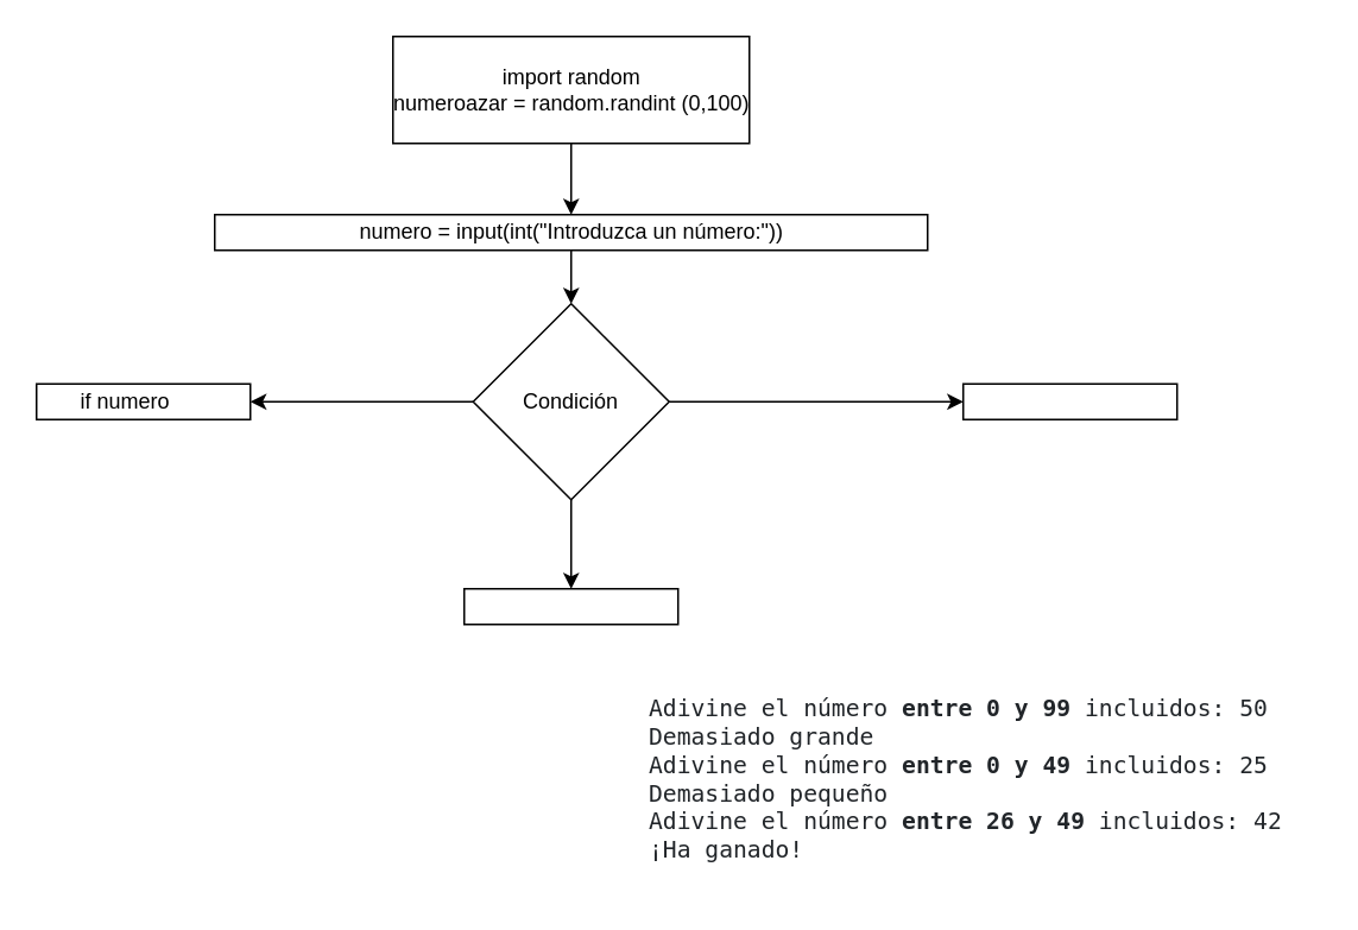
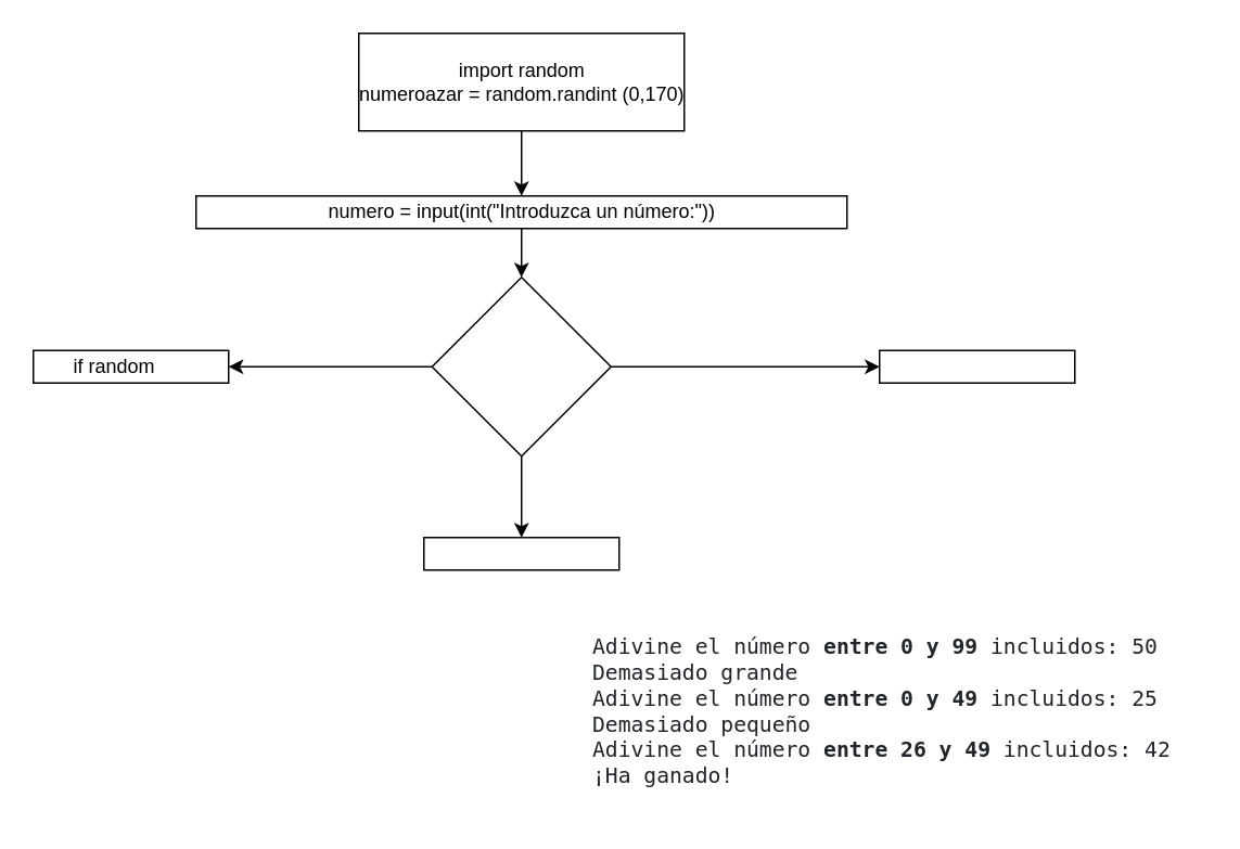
  <mxCell id="0" />
  <mxCell id="1" parent="0" />
  <mxCell id="2" style="edgeStyle=none;html=1;" edge="1" parent="1" source="3"><mxGeometry relative="1" as="geometry"><mxPoint x="320" y="120" as="targetPoint" /></mxGeometry></mxCell>
  <mxCell id="3" value="" style="rounded=0;whiteSpace=wrap;html=1;" parent="1" vertex="1"><mxGeometry x="220" y="20" width="200" height="60" as="geometry" /></mxCell>
  <mxCell id="4" style="edgeStyle=none;html=1;" edge="1" parent="1" source="7"><mxGeometry relative="1" as="geometry"><mxPoint x="540" y="225" as="targetPoint" /></mxGeometry></mxCell>
  <mxCell id="5" style="edgeStyle=none;html=1;exitX=0;exitY=0.5;exitDx=0;exitDy=0;" edge="1" parent="1" source="7"><mxGeometry relative="1" as="geometry"><mxPoint x="140" y="225" as="targetPoint" /></mxGeometry></mxCell>
  <mxCell id="6" style="edgeStyle=none;html=1;" edge="1" parent="1" source="7"><mxGeometry relative="1" as="geometry"><mxPoint x="320" y="330" as="targetPoint" /></mxGeometry></mxCell>
  <mxCell id="7" value="" style="rhombus;whiteSpace=wrap;html=1;" vertex="1" parent="1"><mxGeometry x="265" y="170" width="110" height="110" as="geometry" /></mxCell>
- <mxCell id="8" value="Condición" style="text;html=1;strokeColor=none;fillColor=none;align=center;verticalAlign=middle;whiteSpace=wrap;rounded=0;" vertex="1" parent="1"><mxGeometry x="290" y="210" width="60" height="30" as="geometry" /></mxCell>
- <mxCell id="9" value="import random&lt;br&gt;numeroazar = random.randint (0,100)" style="text;html=1;resizable=0;autosize=1;align=center;verticalAlign=middle;points=[];fillColor=none;strokeColor=none;rounded=0;" vertex="1" parent="1"><mxGeometry x="210" y="35" width="220" height="30" as="geometry" /></mxCell>
+ <mxCell id="9" value="import random&lt;br&gt;numeroazar = random.randint (0,170)" style="text;html=1;resizable=0;autosize=1;align=center;verticalAlign=middle;points=[];fillColor=none;strokeColor=none;rounded=0;" vertex="1" parent="1"><mxGeometry x="210" y="35" width="220" height="30" as="geometry" /></mxCell>
  <mxCell id="10" value="&lt;pre style=&quot;box-sizing: border-box ; font-family: , &amp;#34;menlo&amp;#34; , &amp;#34;monaco&amp;#34; , &amp;#34;consolas&amp;#34; , &amp;#34;liberation mono&amp;#34; , &amp;#34;courier new&amp;#34; , monospace ; font-size: 13.125px ; margin-top: 0px ; margin-bottom: 1rem ; overflow: auto ; color: rgb(33 , 37 , 41) ; text-align: left ; background-color: rgba(255 , 255 , 255 , 0.85)&quot;&gt;&lt;code style=&quot;box-sizing: border-box ; font-family: , &amp;#34;menlo&amp;#34; , &amp;#34;monaco&amp;#34; , &amp;#34;consolas&amp;#34; , &amp;#34;liberation mono&amp;#34; , &amp;#34;courier new&amp;#34; , monospace ; font-size: inherit ; overflow-wrap: break-word ; word-break: normal&quot;&gt;Adivine el número &lt;span style=&quot;box-sizing: border-box ; font-weight: bolder&quot;&gt;entre 0 y 99&lt;/span&gt; incluidos: 50&amp;nbsp;&lt;br/&gt;Demasiado grande&amp;nbsp;&lt;br/&gt;Adivine el número &lt;span style=&quot;box-sizing: border-box ; font-weight: bolder&quot;&gt;entre 0 y 49&lt;/span&gt; incluidos: 25&amp;nbsp;&lt;br/&gt;Demasiado pequeño&amp;nbsp;&lt;br/&gt;Adivine el número &lt;span style=&quot;box-sizing: border-box ; font-weight: bolder&quot;&gt;entre 26 y 49&lt;/span&gt; incluidos: 42&amp;nbsp;&lt;br/&gt;¡Ha ganado! &lt;/code&gt;&lt;/pre&gt;" style="text;html=1;resizable=0;autosize=1;align=center;verticalAlign=middle;points=[];fillColor=none;strokeColor=none;rounded=0;" vertex="1" parent="1"><mxGeometry x="350" y="390" width="390" height="110" as="geometry" /></mxCell>
  <mxCell id="11" style="edgeStyle=none;html=1;" edge="1" parent="1" source="12" target="7"><mxGeometry relative="1" as="geometry" /></mxCell>
  <mxCell id="12" value="" style="rounded=0;whiteSpace=wrap;html=1;" vertex="1" parent="1"><mxGeometry x="120" y="120" width="400" height="20" as="geometry" /></mxCell>
  <mxCell id="13" value="numero = input(int(&quot;Introduzca un número:&quot;))" style="text;html=1;resizable=0;autosize=1;align=center;verticalAlign=middle;points=[];fillColor=none;strokeColor=none;rounded=0;" vertex="1" parent="1"><mxGeometry x="195" y="120" width="250" height="20" as="geometry" /></mxCell>
  <mxCell id="14" value="" style="rounded=0;whiteSpace=wrap;html=1;" vertex="1" parent="1"><mxGeometry x="20" y="215" width="120" height="20" as="geometry" /></mxCell>
  <mxCell id="15" value="" style="rounded=0;whiteSpace=wrap;html=1;" vertex="1" parent="1"><mxGeometry x="540" y="215" width="120" height="20" as="geometry" /></mxCell>
  <mxCell id="16" value="" style="rounded=0;whiteSpace=wrap;html=1;" vertex="1" parent="1"><mxGeometry x="260" y="330" width="120" height="20" as="geometry" /></mxCell>
- <mxCell id="17" value="if numero" style="text;html=1;strokeColor=none;fillColor=none;align=center;verticalAlign=middle;whiteSpace=wrap;rounded=0;" vertex="1" parent="1"><mxGeometry x="40" y="215" width="60" height="20" as="geometry" /></mxCell>
+ <mxCell id="17" value="if random" style="text;html=1;strokeColor=none;fillColor=none;align=center;verticalAlign=middle;whiteSpace=wrap;rounded=0;" vertex="1" parent="1"><mxGeometry x="40" y="215" width="60" height="20" as="geometry" /></mxCell>
